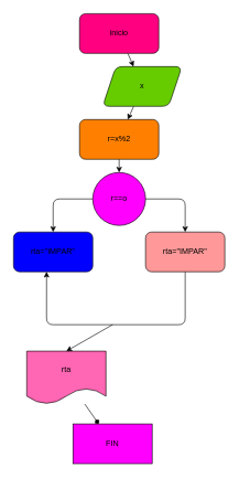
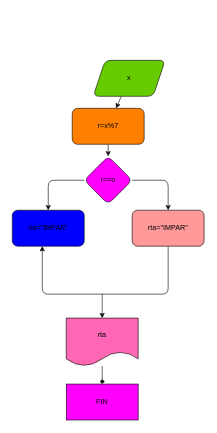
  <mxCell id="0" />
  <mxCell id="1" parent="0" />
- <mxCell id="2" value="" style="edgeStyle=none;html=1;" edge="1" parent="1" source="3" target="5"><mxGeometry relative="1" as="geometry" /></mxCell>
- <mxCell id="3" value="inicio" style="rounded=1;whiteSpace=wrap;html=1;fillColor=#FF0080;" vertex="1" parent="1"><mxGeometry x="120" y="20" width="120" height="60" as="geometry" /></mxCell>
  <mxCell id="4" value="" style="edgeStyle=none;html=1;" edge="1" parent="1" source="5" target="7"><mxGeometry relative="1" as="geometry" /></mxCell>
  <mxCell id="5" value="x" style="shape=parallelogram;perimeter=parallelogramPerimeter;whiteSpace=wrap;html=1;fixedSize=1;rounded=1;fillColor=#66CC00;" vertex="1" parent="1"><mxGeometry x="155" y="100" width="120" height="60" as="geometry" /></mxCell>
  <mxCell id="6" value="" style="edgeStyle=none;html=1;" edge="1" parent="1" source="7" target="10"><mxGeometry relative="1" as="geometry" /></mxCell>
- <mxCell id="7" value="r=x%2" style="whiteSpace=wrap;html=1;rounded=1;fillColor=#FF8000;" vertex="1" parent="1"><mxGeometry x="120" y="180" width="120" height="60" as="geometry" /></mxCell>
+ <mxCell id="7" value="r=x%7" style="whiteSpace=wrap;html=1;rounded=1;fillColor=#FF8000;" vertex="1" parent="1"><mxGeometry x="120" y="180" width="120" height="60" as="geometry" /></mxCell>
  <mxCell id="8" value="" style="edgeStyle=none;html=1;" edge="1" parent="1" source="10" target="11"><mxGeometry relative="1" as="geometry"><Array as="points"><mxPoint x="80" y="300" /></Array></mxGeometry></mxCell>
  <mxCell id="9" value="" style="edgeStyle=none;html=1;" edge="1" parent="1" source="10" target="13"><mxGeometry relative="1" as="geometry"><Array as="points"><mxPoint x="280" y="300" /></Array></mxGeometry></mxCell>
- <mxCell id="10" value="r==o" style="ellipse;whiteSpace=wrap;html=1;fillColor=#FF00FF;" vertex="1" parent="1"><mxGeometry x="140" y="260" width="80" height="80" as="geometry" /></mxCell>
+ <mxCell id="10" value="r==o" style="rhombus;whiteSpace=wrap;html=1;rounded=1;fillColor=#FF00FF;" vertex="1" parent="1"><mxGeometry x="140" y="260" width="80" height="80" as="geometry" /></mxCell>
  <mxCell id="11" value="rta=&quot;IMPAR&quot;" style="whiteSpace=wrap;html=1;rounded=1;fillColor=#0000FF;" vertex="1" parent="1"><mxGeometry x="20" y="350" width="120" height="60" as="geometry" /></mxCell>
  <mxCell id="12" value="" style="edgeStyle=none;html=1;entryX=0.417;entryY=1;entryDx=0;entryDy=0;entryPerimeter=0;" edge="1" parent="1" source="13" target="11"><mxGeometry relative="1" as="geometry"><mxPoint x="40" y="490" as="targetPoint" /><Array as="points"><mxPoint x="280" y="490" /><mxPoint x="70" y="490" /></Array></mxGeometry></mxCell>
  <mxCell id="13" value="rta=&quot;IMPAR&quot;" style="whiteSpace=wrap;html=1;rounded=1;fillColor=#FF9999;" vertex="1" parent="1"><mxGeometry x="220" y="350" width="120" height="60" as="geometry" /></mxCell>
  <mxCell id="14" value="" style="edgeStyle=none;html=1;endArrow=diamond;" edge="1" parent="1" source="15" target="17"><mxGeometry relative="1" as="geometry" /></mxCell>
- <mxCell id="15" value="rta" style="shape=document;whiteSpace=wrap;html=1;boundedLbl=1;fillColor=#FF66B3;" vertex="1" parent="1"><mxGeometry x="40" y="530" width="120" height="80" as="geometry" /></mxCell>
+ <mxCell id="15" value="rta" style="shape=document;whiteSpace=wrap;html=1;boundedLbl=1;fillColor=#FF66B3;" vertex="1" parent="1"><mxGeometry x="110" y="530" width="120" height="80" as="geometry" /></mxCell>
  <mxCell id="16" value="" style="endArrow=classic;html=1;entryX=0.5;entryY=0;entryDx=0;entryDy=0;" edge="1" parent="1" target="15"><mxGeometry width="50" height="50" relative="1" as="geometry"><mxPoint x="170" y="490" as="sourcePoint" /><mxPoint x="360" y="530" as="targetPoint" /><Array as="points"><mxPoint x="170" y="490" /></Array></mxGeometry></mxCell>
  <mxCell id="17" value="FIN" style="whiteSpace=wrap;html=1;fillColor=#ff00ff;" vertex="1" parent="1"><mxGeometry x="110" y="640" width="120" height="60" as="geometry" /></mxCell>
